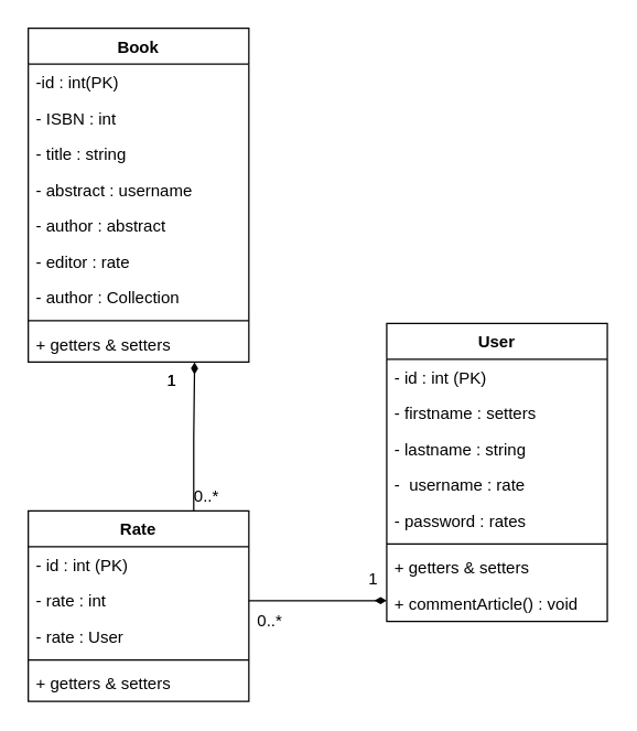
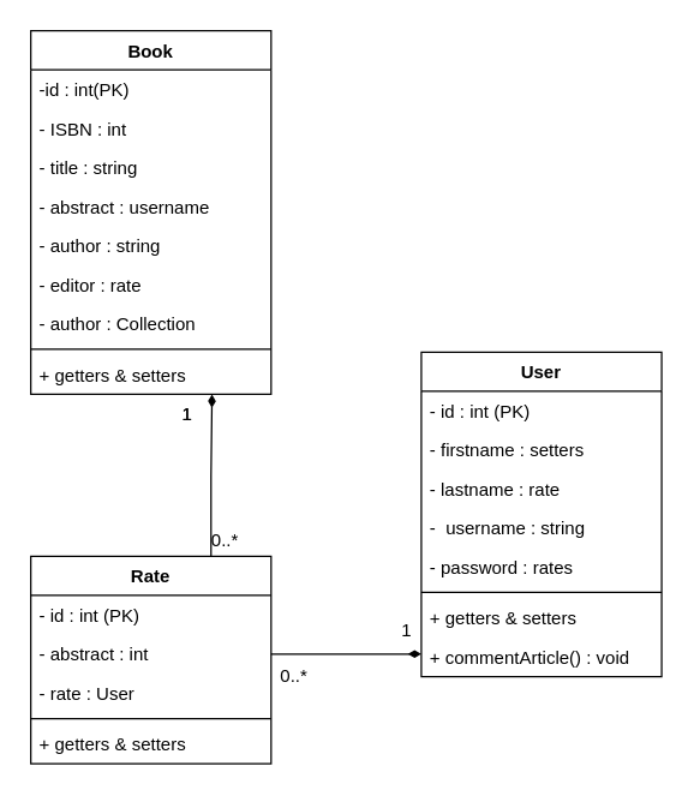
  <mxCell id="0" />
  <mxCell id="1" parent="0" />
  <mxCell id="2" value="Book" style="swimlane;fontStyle=1;align=center;verticalAlign=top;childLayout=stackLayout;horizontal=1;startSize=26;horizontalStack=0;resizeParent=1;resizeParentMax=0;resizeLast=0;collapsible=1;marginBottom=0;" vertex="1" parent="1"><mxGeometry x="20" y="20" width="160" height="242" as="geometry" /></mxCell>
  <mxCell id="3" value="-id : int(PK)" style="text;strokeColor=none;fillColor=none;align=left;verticalAlign=top;spacingLeft=4;spacingRight=4;overflow=hidden;rotatable=0;points=[[0,0.5],[1,0.5]];portConstraint=eastwest;" vertex="1" parent="2"><mxGeometry y="26" width="160" height="26" as="geometry" /></mxCell>
  <mxCell id="4" value="- ISBN : int" style="text;strokeColor=none;fillColor=none;align=left;verticalAlign=top;spacingLeft=4;spacingRight=4;overflow=hidden;rotatable=0;points=[[0,0.5],[1,0.5]];portConstraint=eastwest;" vertex="1" parent="2"><mxGeometry y="52" width="160" height="26" as="geometry" /></mxCell>
  <mxCell id="5" value="- title : string" style="text;strokeColor=none;fillColor=none;align=left;verticalAlign=top;spacingLeft=4;spacingRight=4;overflow=hidden;rotatable=0;points=[[0,0.5],[1,0.5]];portConstraint=eastwest;" vertex="1" parent="2"><mxGeometry y="78" width="160" height="26" as="geometry" /></mxCell>
  <mxCell id="6" value="- abstract : username" style="text;strokeColor=none;fillColor=none;align=left;verticalAlign=top;spacingLeft=4;spacingRight=4;overflow=hidden;rotatable=0;points=[[0,0.5],[1,0.5]];portConstraint=eastwest;" vertex="1" parent="2"><mxGeometry y="104" width="160" height="26" as="geometry" /></mxCell>
- <mxCell id="7" value="- author : abstract" style="text;strokeColor=none;fillColor=none;align=left;verticalAlign=top;spacingLeft=4;spacingRight=4;overflow=hidden;rotatable=0;points=[[0,0.5],[1,0.5]];portConstraint=eastwest;" vertex="1" parent="2"><mxGeometry y="130" width="160" height="26" as="geometry" /></mxCell>
+ <mxCell id="7" value="- author : string" style="text;strokeColor=none;fillColor=none;align=left;verticalAlign=top;spacingLeft=4;spacingRight=4;overflow=hidden;rotatable=0;points=[[0,0.5],[1,0.5]];portConstraint=eastwest;" vertex="1" parent="2"><mxGeometry y="130" width="160" height="26" as="geometry" /></mxCell>
  <mxCell id="8" value="- editor : rate" style="text;strokeColor=none;fillColor=none;align=left;verticalAlign=top;spacingLeft=4;spacingRight=4;overflow=hidden;rotatable=0;points=[[0,0.5],[1,0.5]];portConstraint=eastwest;" vertex="1" parent="2"><mxGeometry y="156" width="160" height="26" as="geometry" /></mxCell>
  <mxCell id="9" value="- author : Collection" style="text;strokeColor=none;fillColor=none;align=left;verticalAlign=top;spacingLeft=4;spacingRight=4;overflow=hidden;rotatable=0;points=[[0,0.5],[1,0.5]];portConstraint=eastwest;" vertex="1" parent="2"><mxGeometry y="182" width="160" height="26" as="geometry" /></mxCell>
  <mxCell id="10" value="" style="line;strokeWidth=1;fillColor=none;align=left;verticalAlign=middle;spacingTop=-1;spacingLeft=3;spacingRight=3;rotatable=0;labelPosition=right;points=[];portConstraint=eastwest;" vertex="1" parent="2"><mxGeometry y="208" width="160" height="8" as="geometry" /></mxCell>
  <mxCell id="11" value="+ getters &amp; setters" style="text;strokeColor=none;fillColor=none;align=left;verticalAlign=top;spacingLeft=4;spacingRight=4;overflow=hidden;rotatable=0;points=[[0,0.5],[1,0.5]];portConstraint=eastwest;" vertex="1" parent="2"><mxGeometry y="216" width="160" height="26" as="geometry" /></mxCell>
  <mxCell id="12" style="edgeStyle=orthogonalEdgeStyle;rounded=0;orthogonalLoop=1;jettySize=auto;html=1;exitX=0.75;exitY=0;exitDx=0;exitDy=0;entryX=0.754;entryY=1.005;entryDx=0;entryDy=0;entryPerimeter=0;endArrow=diamondThin;endFill=1;" edge="1" parent="1" source="13" target="11"><mxGeometry relative="1" as="geometry" /></mxCell>
  <mxCell id="13" value="Rate" style="swimlane;fontStyle=1;align=center;verticalAlign=top;childLayout=stackLayout;horizontal=1;startSize=26;horizontalStack=0;resizeParent=1;resizeParentMax=0;resizeLast=0;collapsible=1;marginBottom=0;" vertex="1" parent="1"><mxGeometry x="20" y="370" width="160" height="138" as="geometry" /></mxCell>
  <mxCell id="14" value="- id : int (PK)" style="text;strokeColor=none;fillColor=none;align=left;verticalAlign=top;spacingLeft=4;spacingRight=4;overflow=hidden;rotatable=0;points=[[0,0.5],[1,0.5]];portConstraint=eastwest;" vertex="1" parent="13"><mxGeometry y="26" width="160" height="26" as="geometry" /></mxCell>
- <mxCell id="15" value="- rate : int" style="text;strokeColor=none;fillColor=none;align=left;verticalAlign=top;spacingLeft=4;spacingRight=4;overflow=hidden;rotatable=0;points=[[0,0.5],[1,0.5]];portConstraint=eastwest;" vertex="1" parent="13"><mxGeometry y="52" width="160" height="26" as="geometry" /></mxCell>
+ <mxCell id="15" value="- abstract : int" style="text;strokeColor=none;fillColor=none;align=left;verticalAlign=top;spacingLeft=4;spacingRight=4;overflow=hidden;rotatable=0;points=[[0,0.5],[1,0.5]];portConstraint=eastwest;" vertex="1" parent="13"><mxGeometry y="52" width="160" height="26" as="geometry" /></mxCell>
  <mxCell id="16" value="- rate : User" style="text;strokeColor=none;fillColor=none;align=left;verticalAlign=top;spacingLeft=4;spacingRight=4;overflow=hidden;rotatable=0;points=[[0,0.5],[1,0.5]];portConstraint=eastwest;" vertex="1" parent="13"><mxGeometry y="78" width="160" height="26" as="geometry" /></mxCell>
  <mxCell id="17" value="" style="line;strokeWidth=1;fillColor=none;align=left;verticalAlign=middle;spacingTop=-1;spacingLeft=3;spacingRight=3;rotatable=0;labelPosition=right;points=[];portConstraint=eastwest;" vertex="1" parent="13"><mxGeometry y="104" width="160" height="8" as="geometry" /></mxCell>
  <mxCell id="18" value="+ getters &amp; setters" style="text;strokeColor=none;fillColor=none;align=left;verticalAlign=top;spacingLeft=4;spacingRight=4;overflow=hidden;rotatable=0;points=[[0,0.5],[1,0.5]];portConstraint=eastwest;" vertex="1" parent="13"><mxGeometry y="112" width="160" height="26" as="geometry" /></mxCell>
  <mxCell id="19" value="User" style="swimlane;fontStyle=1;align=center;verticalAlign=top;childLayout=stackLayout;horizontal=1;startSize=26;horizontalStack=0;resizeParent=1;resizeParentMax=0;resizeLast=0;collapsible=1;marginBottom=0;" vertex="1" parent="1"><mxGeometry x="280" y="234" width="160" height="216" as="geometry" /></mxCell>
  <mxCell id="20" value="- id : int (PK)" style="text;strokeColor=none;fillColor=none;align=left;verticalAlign=top;spacingLeft=4;spacingRight=4;overflow=hidden;rotatable=0;points=[[0,0.5],[1,0.5]];portConstraint=eastwest;" vertex="1" parent="19"><mxGeometry y="26" width="160" height="26" as="geometry" /></mxCell>
  <mxCell id="21" value="- firstname : setters" style="text;strokeColor=none;fillColor=none;align=left;verticalAlign=top;spacingLeft=4;spacingRight=4;overflow=hidden;rotatable=0;points=[[0,0.5],[1,0.5]];portConstraint=eastwest;" vertex="1" parent="19"><mxGeometry y="52" width="160" height="26" as="geometry" /></mxCell>
- <mxCell id="22" value="- lastname : string" style="text;strokeColor=none;fillColor=none;align=left;verticalAlign=top;spacingLeft=4;spacingRight=4;overflow=hidden;rotatable=0;points=[[0,0.5],[1,0.5]];portConstraint=eastwest;" vertex="1" parent="19"><mxGeometry y="78" width="160" height="26" as="geometry" /></mxCell>
- <mxCell id="23" value="-  username : rate" style="text;strokeColor=none;fillColor=none;align=left;verticalAlign=top;spacingLeft=4;spacingRight=4;overflow=hidden;rotatable=0;points=[[0,0.5],[1,0.5]];portConstraint=eastwest;" vertex="1" parent="19"><mxGeometry y="104" width="160" height="26" as="geometry" /></mxCell>
+ <mxCell id="22" value="- lastname : rate" style="text;strokeColor=none;fillColor=none;align=left;verticalAlign=top;spacingLeft=4;spacingRight=4;overflow=hidden;rotatable=0;points=[[0,0.5],[1,0.5]];portConstraint=eastwest;" vertex="1" parent="19"><mxGeometry y="78" width="160" height="26" as="geometry" /></mxCell>
+ <mxCell id="23" value="-  username : string" style="text;strokeColor=none;fillColor=none;align=left;verticalAlign=top;spacingLeft=4;spacingRight=4;overflow=hidden;rotatable=0;points=[[0,0.5],[1,0.5]];portConstraint=eastwest;" vertex="1" parent="19"><mxGeometry y="104" width="160" height="26" as="geometry" /></mxCell>
  <mxCell id="24" value="- password : rates" style="text;strokeColor=none;fillColor=none;align=left;verticalAlign=top;spacingLeft=4;spacingRight=4;overflow=hidden;rotatable=0;points=[[0,0.5],[1,0.5]];portConstraint=eastwest;" vertex="1" parent="19"><mxGeometry y="130" width="160" height="26" as="geometry" /></mxCell>
  <mxCell id="25" value="" style="line;strokeWidth=1;fillColor=none;align=left;verticalAlign=middle;spacingTop=-1;spacingLeft=3;spacingRight=3;rotatable=0;labelPosition=right;points=[];portConstraint=eastwest;" vertex="1" parent="19"><mxGeometry y="156" width="160" height="8" as="geometry" /></mxCell>
  <mxCell id="26" value="+ getters &amp; setters" style="text;strokeColor=none;fillColor=none;align=left;verticalAlign=top;spacingLeft=4;spacingRight=4;overflow=hidden;rotatable=0;points=[[0,0.5],[1,0.5]];portConstraint=eastwest;" vertex="1" parent="19"><mxGeometry y="164" width="160" height="26" as="geometry" /></mxCell>
  <mxCell id="27" value="+ commentArticle() : void" style="text;strokeColor=none;fillColor=none;align=left;verticalAlign=top;spacingLeft=4;spacingRight=4;overflow=hidden;rotatable=0;points=[[0,0.5],[1,0.5]];portConstraint=eastwest;" vertex="1" parent="19"><mxGeometry y="190" width="160" height="26" as="geometry" /></mxCell>
  <mxCell id="28" value="1" style="text;html=1;align=center;verticalAlign=middle;resizable=0;points=[];autosize=1;strokeColor=none;fillColor=none;" vertex="1" parent="1"><mxGeometry x="114" y="266" width="20" height="20" as="geometry" /></mxCell>
  <mxCell id="29" value="1" style="text;html=1;align=center;verticalAlign=middle;resizable=0;points=[];autosize=1;strokeColor=none;fillColor=none;" vertex="1" parent="1"><mxGeometry x="114" y="266" width="20" height="20" as="geometry" /></mxCell>
  <mxCell id="30" value="0..*" style="text;html=1;align=center;verticalAlign=middle;resizable=0;points=[];autosize=1;strokeColor=none;fillColor=none;" vertex="1" parent="1"><mxGeometry x="134" y="350" width="30" height="20" as="geometry" /></mxCell>
  <mxCell id="31" value="1" style="text;html=1;align=center;verticalAlign=middle;resizable=0;points=[];autosize=1;strokeColor=none;fillColor=none;" vertex="1" parent="1"><mxGeometry x="260" y="410" width="20" height="20" as="geometry" /></mxCell>
  <mxCell id="32" style="edgeStyle=orthogonalEdgeStyle;rounded=0;orthogonalLoop=1;jettySize=auto;html=1;exitX=1;exitY=0.5;exitDx=0;exitDy=0;startArrow=none;startFill=0;endArrow=diamondThin;endFill=1;" edge="1" parent="1" source="15"><mxGeometry relative="1" as="geometry"><mxPoint x="280" y="435" as="targetPoint" /><Array as="points"><mxPoint x="280" y="435" /></Array></mxGeometry></mxCell>
  <mxCell id="33" value="0..*" style="text;html=1;align=center;verticalAlign=middle;resizable=0;points=[];autosize=1;strokeColor=none;fillColor=none;" vertex="1" parent="1"><mxGeometry x="180" y="440" width="30" height="20" as="geometry" /></mxCell>
